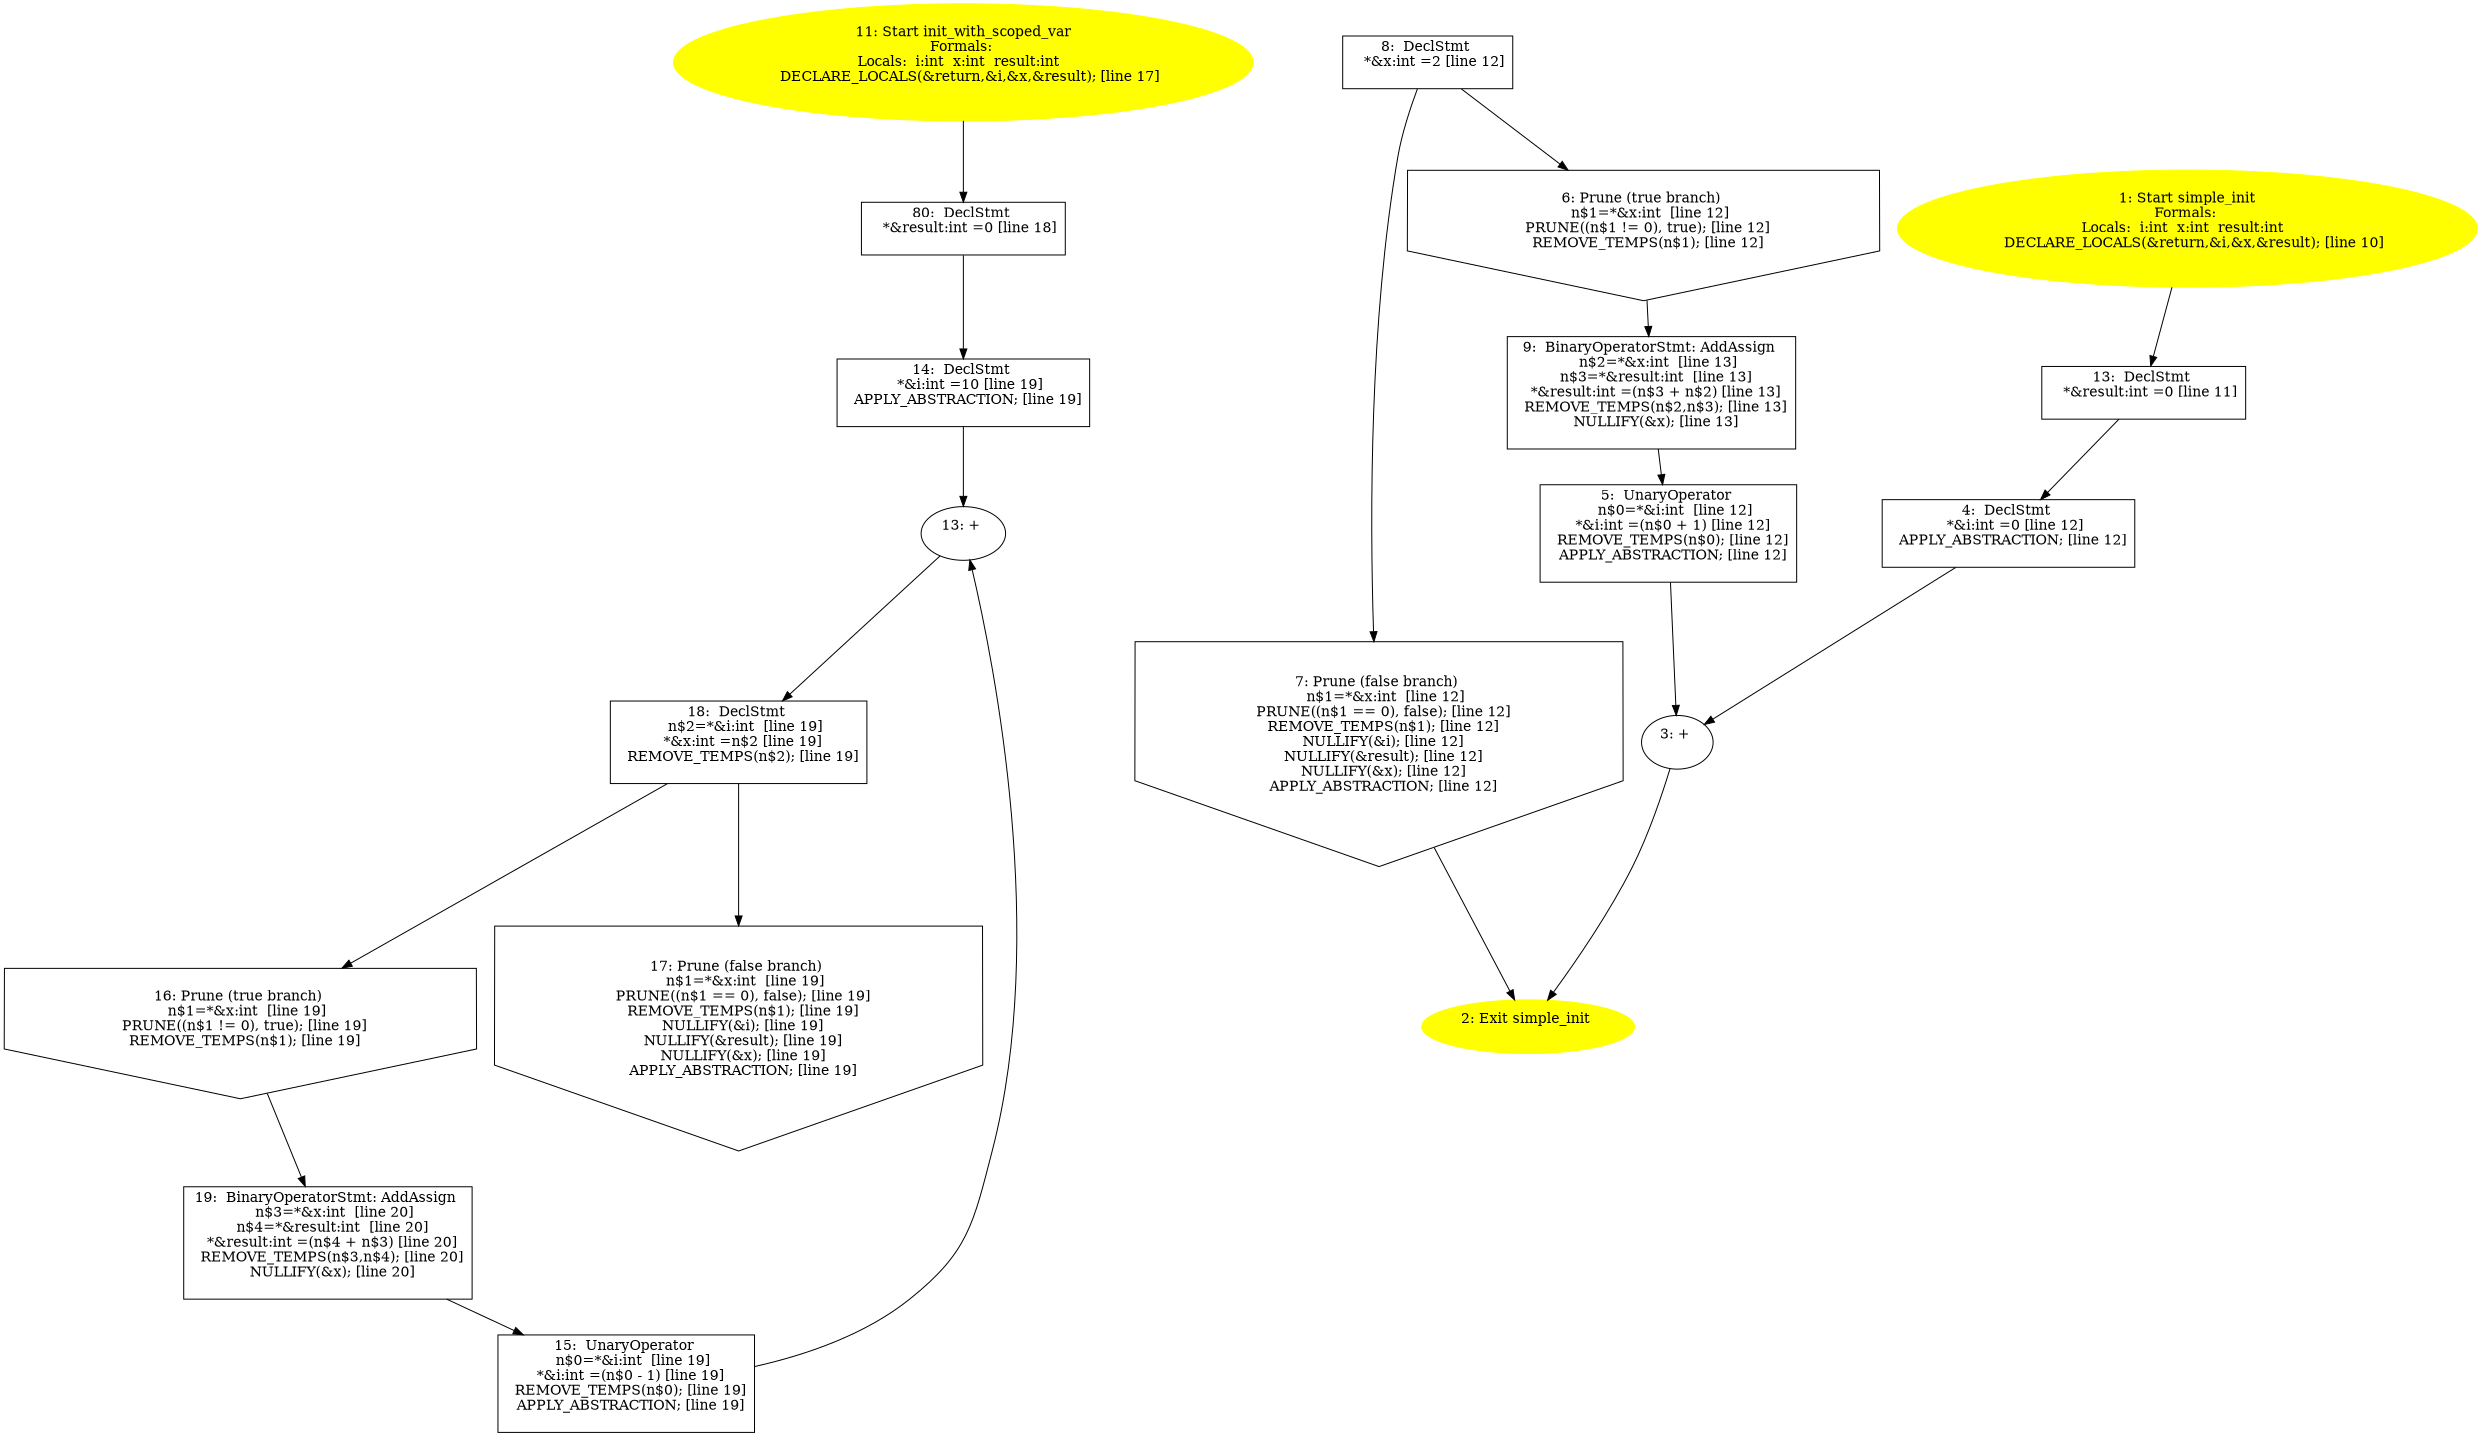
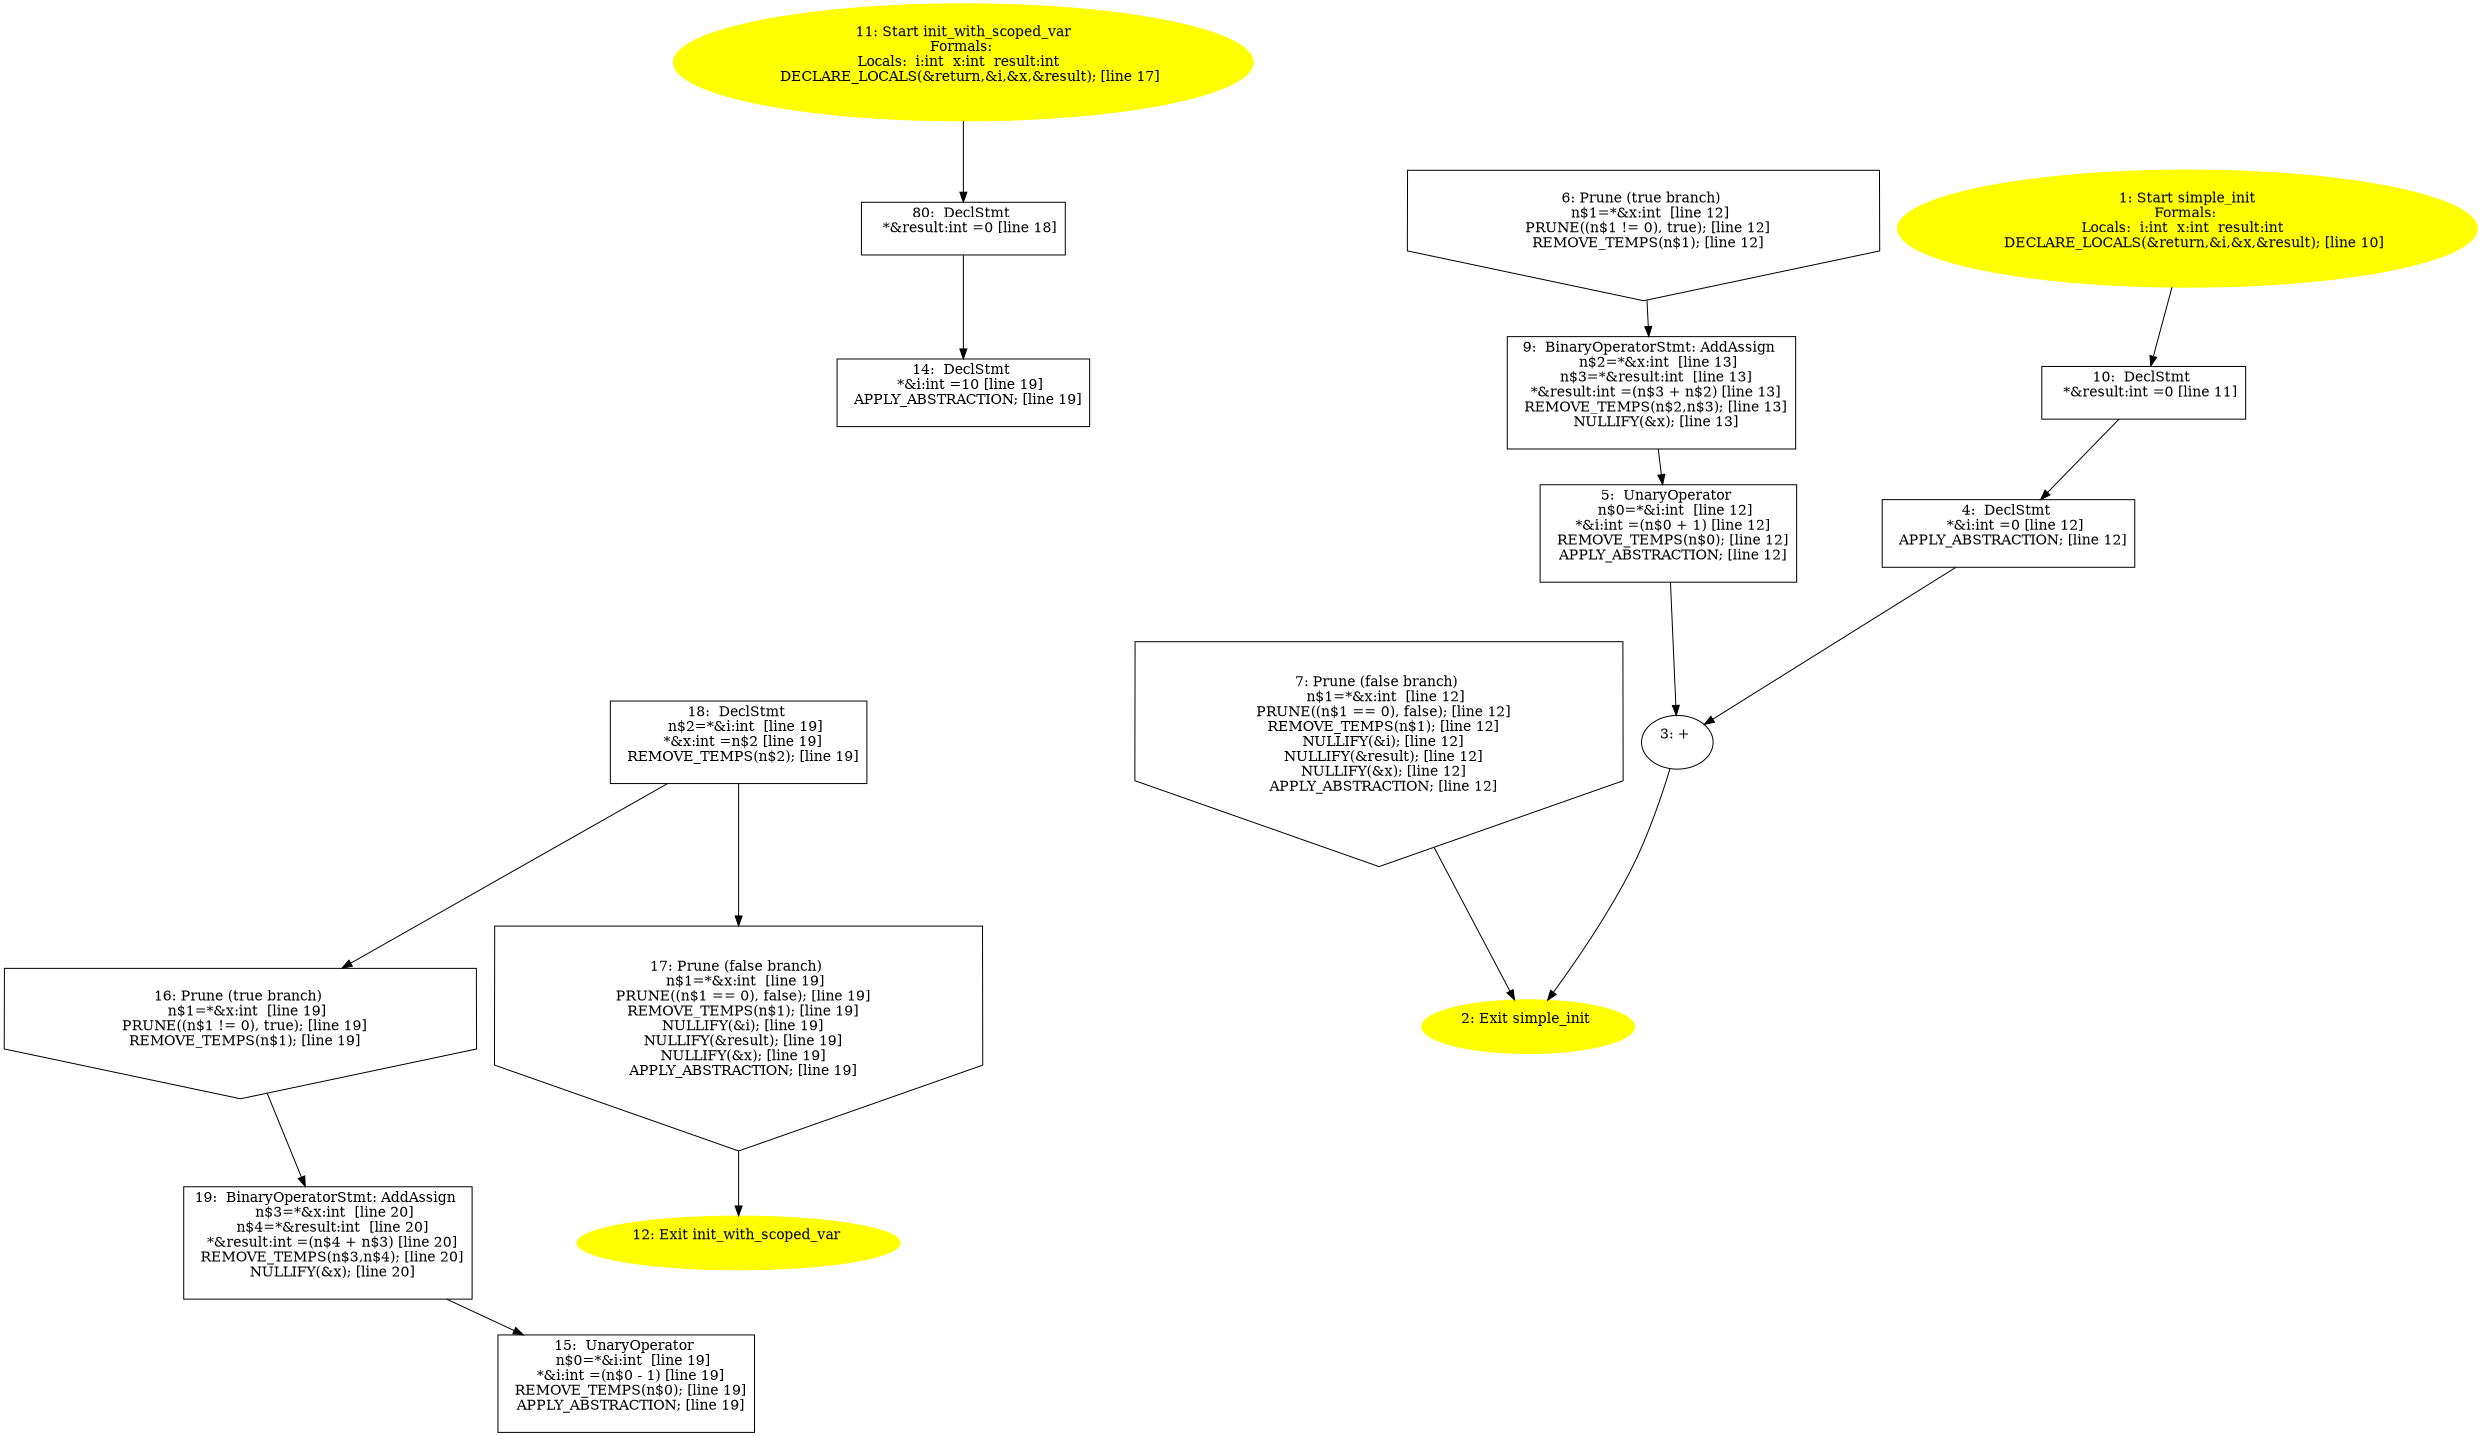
  digraph {
    node [shape=box]
    n1 [label="80:  DeclStmt \n   *&result:int =0 [line 18]\n "]
    n2 [label="14:  DeclStmt \n   *&i:int =10 [line 19]\n  APPLY_ABSTRACTION; [line 19]\n "]
-   n3 [label="13: + \n  " shape=""]
    n4 [label="18:  DeclStmt \n   n$2=*&i:int  [line 19]\n  *&x:int =n$2 [line 19]\n  REMOVE_TEMPS(n$2); [line 19]\n "]
    n5 [label="19:  BinaryOperatorStmt: AddAssign \n   n$3=*&x:int  [line 20]\n  n$4=*&result:int  [line 20]\n  *&result:int =(n$4 + n$3) [line 20]\n  REMOVE_TEMPS(n$3,n$4); [line 20]\n  NULLIFY(&x); [line 20]\n "]
    n6 [label="15:  UnaryOperator \n   n$0=*&i:int  [line 19]\n  *&i:int =(n$0 - 1) [line 19]\n  REMOVE_TEMPS(n$0); [line 19]\n  APPLY_ABSTRACTION; [line 19]\n "]
    n7 [label="16: Prune (true branch) \n   n$1=*&x:int  [line 19]\n  PRUNE((n$1 != 0), true); [line 19]\n  REMOVE_TEMPS(n$1); [line 19]\n " shape=invhouse]
    n8 [label="17: Prune (false branch) \n   n$1=*&x:int  [line 19]\n  PRUNE((n$1 == 0), false); [line 19]\n  REMOVE_TEMPS(n$1); [line 19]\n  NULLIFY(&i); [line 19]\n  NULLIFY(&result); [line 19]\n  NULLIFY(&x); [line 19]\n  APPLY_ABSTRACTION; [line 19]\n " shape=invhouse]
+   n9 [color=yellow label="12: Exit init_with_scoped_var \n  " style=filled shape=""]
    n10 [color=yellow label="11: Start init_with_scoped_var\nFormals: \nLocals:  i:int  x:int  result:int  \n   DECLARE_LOCALS(&return,&i,&x,&result); [line 17]\n " style=filled shape=""]
-   n11 [label="13:  DeclStmt \n   *&result:int =0 [line 11]\n "]
+   n11 [label="10:  DeclStmt \n   *&result:int =0 [line 11]\n "]
    n12 [label="4:  DeclStmt \n   *&i:int =0 [line 12]\n  APPLY_ABSTRACTION; [line 12]\n "]
    n13 [label="3: + \n  " shape=""]
    n14 [color=yellow label="2: Exit simple_init \n  " style=filled shape=""]
    n15 [label="9:  BinaryOperatorStmt: AddAssign \n   n$2=*&x:int  [line 13]\n  n$3=*&result:int  [line 13]\n  *&result:int =(n$3 + n$2) [line 13]\n  REMOVE_TEMPS(n$2,n$3); [line 13]\n  NULLIFY(&x); [line 13]\n "]
    n16 [label="5:  UnaryOperator \n   n$0=*&i:int  [line 12]\n  *&i:int =(n$0 + 1) [line 12]\n  REMOVE_TEMPS(n$0); [line 12]\n  APPLY_ABSTRACTION; [line 12]\n "]
-   n17 [label="8:  DeclStmt \n   *&x:int =2 [line 12]\n "]
    n18 [label="6: Prune (true branch) \n   n$1=*&x:int  [line 12]\n  PRUNE((n$1 != 0), true); [line 12]\n  REMOVE_TEMPS(n$1); [line 12]\n " shape=invhouse]
    n19 [label="7: Prune (false branch) \n   n$1=*&x:int  [line 12]\n  PRUNE((n$1 == 0), false); [line 12]\n  REMOVE_TEMPS(n$1); [line 12]\n  NULLIFY(&i); [line 12]\n  NULLIFY(&result); [line 12]\n  NULLIFY(&x); [line 12]\n  APPLY_ABSTRACTION; [line 12]\n " shape=invhouse]
    n20 [color=yellow label="1: Start simple_init\nFormals: \nLocals:  i:int  x:int  result:int  \n   DECLARE_LOCALS(&return,&i,&x,&result); [line 10]\n " style=filled shape=""]
    n1 -> n2
-   n2 -> n3
-   n3 -> n4
    n4 -> n7
    n4 -> n8
    n5 -> n6
-   n6 -> n3
    n7 -> n5
+   n8 -> n9
    n10 -> n1
    n11 -> n12
    n12 -> n13
    n13 -> n14
    n15 -> n16
    n16 -> n13
-   n17 -> n18
-   n17 -> n19
    n18 -> n15
    n19 -> n14
    n20 -> n11
  }
